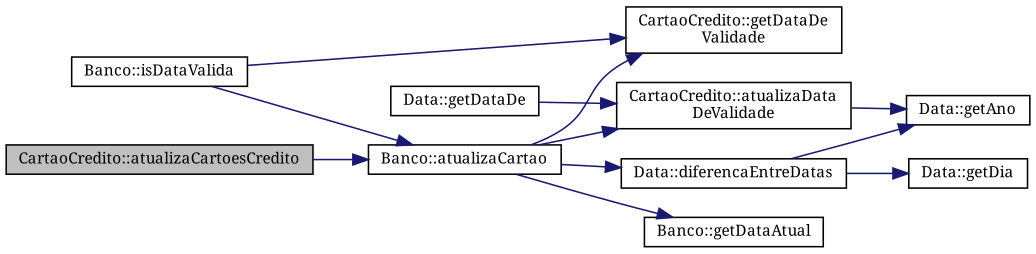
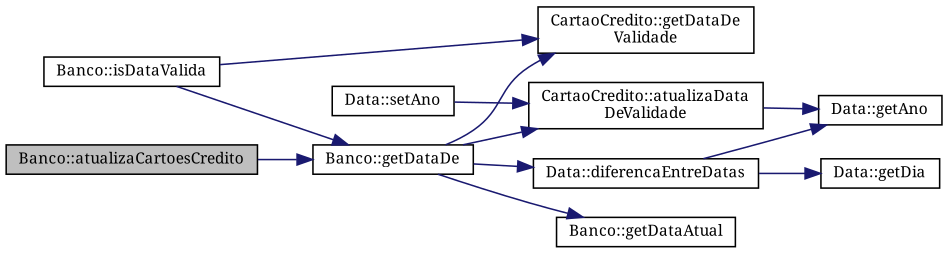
  digraph {
    fontname="Noto Serif"
    rankdir=LR
    node [color=black fillcolor=white fontname="Noto Serif" fontsize=10 shape=record style=filled]
    edge [color=midnightblue fontname="Noto Serif" fontsize=10 labelfontname=Helvetica labelfontsize=10 style=solid]
-   n1 [fillcolor=grey75 fontcolor=black height=0.2 label="CartaoCredito::atualizaCartoesCredito" width=0.4]
-   n2 [height=0.2 label="Banco::atualizaCartao" width=0.4]
+   n1 [fillcolor=grey75 fontcolor=black height=0.2 label="Banco::atualizaCartoesCredito" width=0.4]
+   n2 [height=0.2 label="Banco::getDataDe" width=0.4]
    n3 [height=0.2 label="CartaoCredito::getDataDe\lValidade" width=0.4]
    n4 [height=0.2 label="CartaoCredito::atualizaData\lDeValidade" width=0.4]
    n5 [height=0.2 label="Data::diferencaEntreDatas" width=0.4]
    n6 [height=0.2 label="Banco::getDataAtual" width=0.4]
    n7 [height=0.2 label="Banco::isDataValida" width=0.4]
    n8 [height=0.2 label="Data::getAno" width=0.4]
    n9 [height=0.2 label="Data::getDia" width=0.4]
-   n10 [height=0.2 label="Data::getDataDe" width=0.4]
+   n10 [height=0.2 label="Data::setAno" width=0.4]
    n1 -> n2
    n2 -> n3
    n2 -> n4
    n2 -> n5
    n2 -> n6
    n4 -> n8
    n5 -> n8
    n5 -> n9
    n7 -> n2
    n7 -> n3
    n10 -> n4
  }
